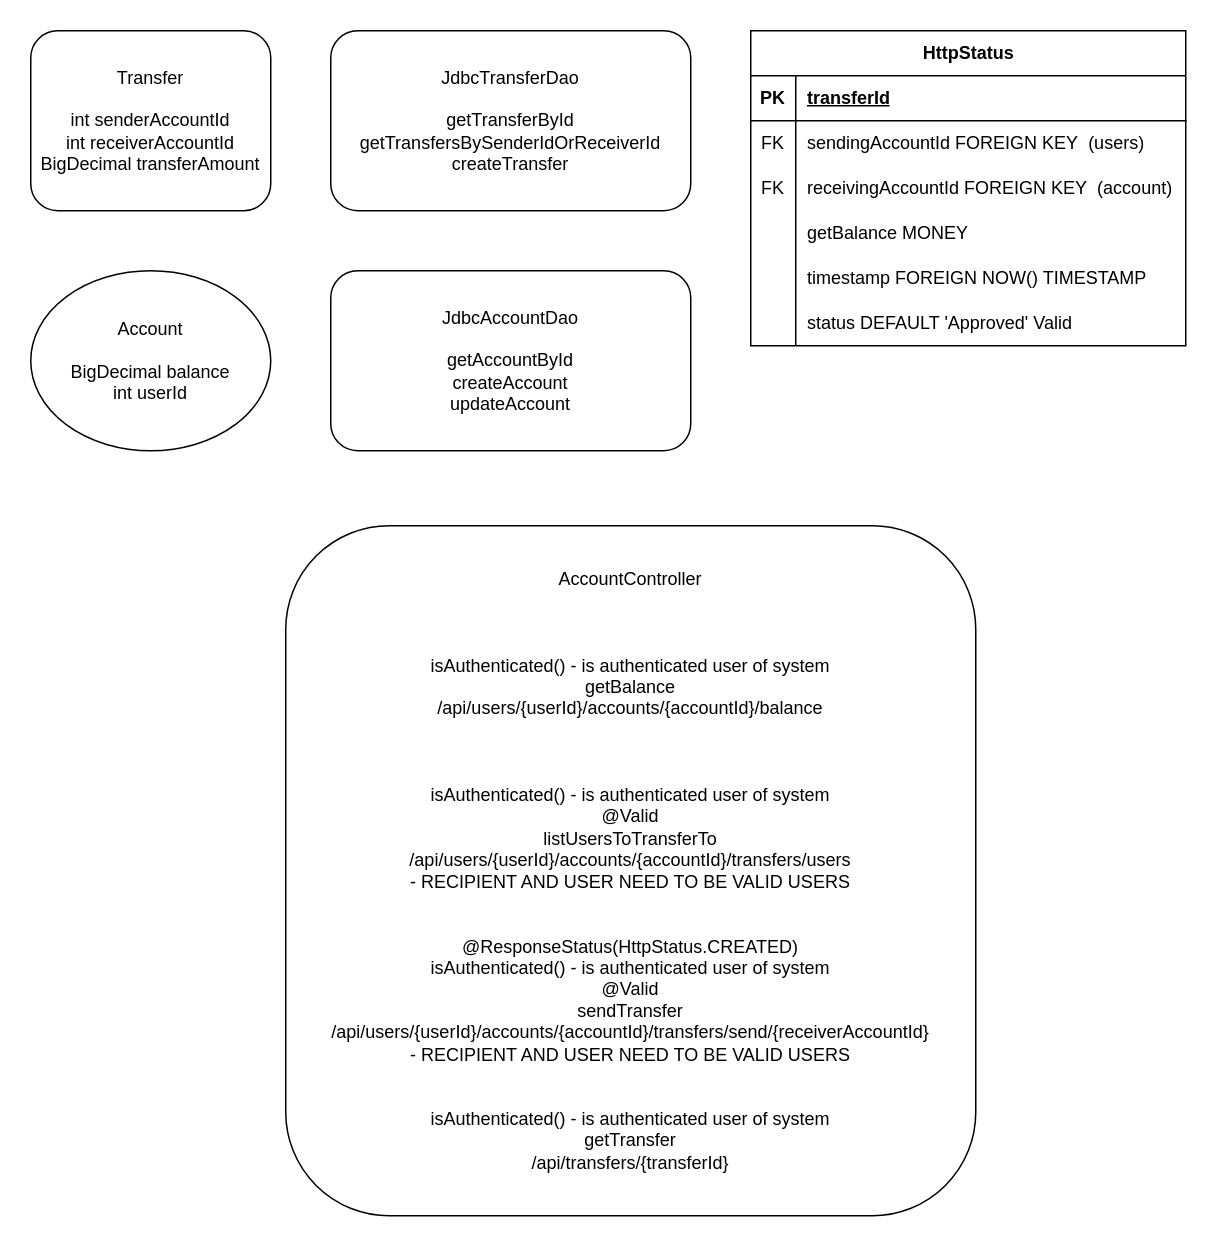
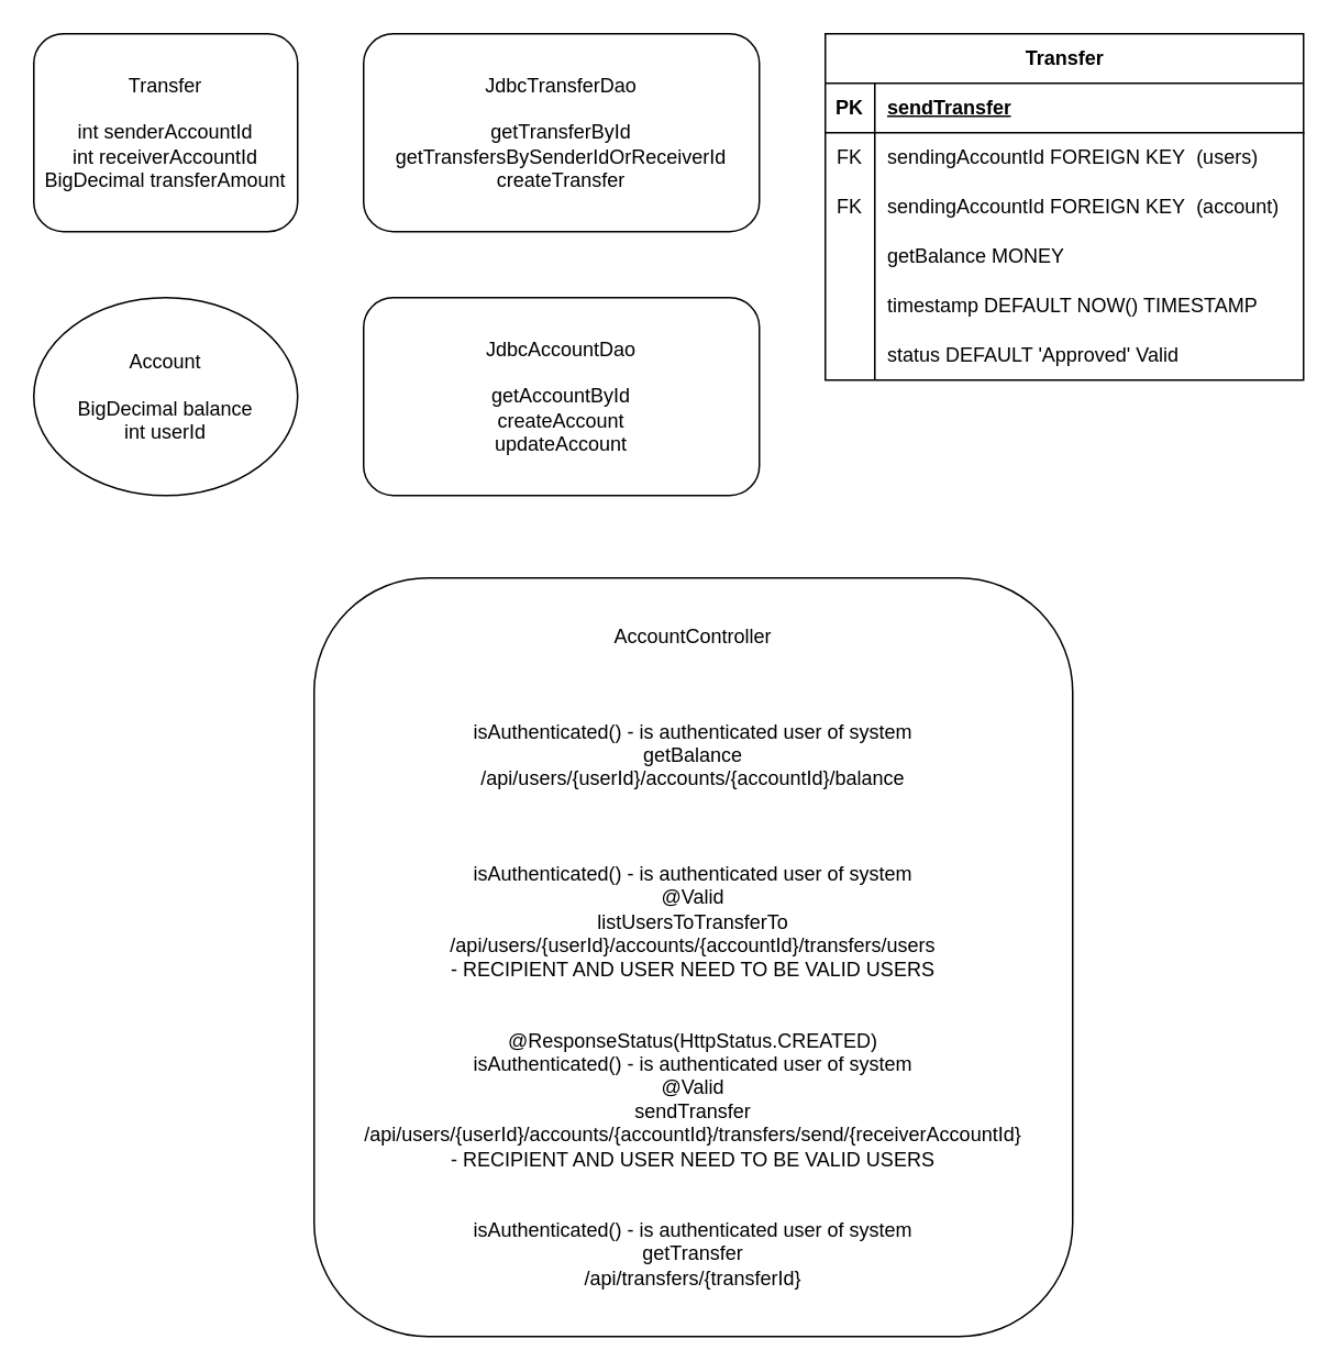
  <mxCell id="0" />
  <mxCell id="1" parent="0" />
  <mxCell id="2" value="Account&lt;br&gt;&lt;br&gt;BigDecimal balance&lt;br&gt;int userId" style="ellipse;whiteSpace=wrap;html=1;" vertex="1" parent="1"><mxGeometry y="180" width="160" height="120" as="geometry" x="20" /></mxCell>
  <mxCell id="3" value="Transfer&lt;br&gt;&lt;br&gt;int senderAccountId&lt;br&gt;int receiverAccountId&lt;br&gt;BigDecimal transferAmount" style="rounded=1;whiteSpace=wrap;html=1;" vertex="1" parent="1"><mxGeometry width="160" height="120" as="geometry" x="20" y="20" /></mxCell>
  <mxCell id="4" value="AccountController&lt;br&gt;&lt;br&gt;&lt;br&gt;&lt;br&gt;isAuthenticated() - is authenticated user of system&lt;br&gt;getBalance&lt;br&gt;/api/users/{userId}/accounts/{accountId}/balance&lt;br&gt;&lt;br&gt;&lt;br&gt;&lt;br style=&quot;border-color: var(--border-color);&quot;&gt;isAuthenticated() - is authenticated user of system&lt;br style=&quot;border-color: var(--border-color);&quot;&gt;@Valid&lt;br style=&quot;border-color: var(--border-color);&quot;&gt;listUsersToTransferTo&lt;br style=&quot;border-color: var(--border-color);&quot;&gt;/api/users/{userId}/accounts/{accountId}/transfers/users&lt;br style=&quot;border-color: var(--border-color);&quot;&gt;- RECIPIENT AND USER NEED TO BE VALID USERS&lt;br&gt;&lt;br&gt;&lt;br&gt;@ResponseStatus(HttpStatus.CREATED)&lt;br&gt;isAuthenticated() - is authenticated user of system&lt;br&gt;@Valid&lt;br&gt;sendTransfer&lt;br&gt;/api/users/{userId}/accounts/{accountId}/transfers/send/{receiverAccountId}&lt;br&gt;- RECIPIENT AND USER NEED TO BE VALID USERS&lt;br&gt;&lt;br&gt;&lt;br&gt;isAuthenticated() - is authenticated user of system&lt;br&gt;getTransfer&lt;br&gt;/api/transfers/{transferId}" style="rounded=1;whiteSpace=wrap;html=1;" vertex="1" parent="1"><mxGeometry x="190" y="350" width="460" height="460" as="geometry" /></mxCell>
  <mxCell id="5" value="JdbcAccountDao&lt;br&gt;&lt;br&gt;getAccountById&lt;br&gt;createAccount&lt;br&gt;updateAccount" style="rounded=1;whiteSpace=wrap;html=1;" vertex="1" parent="1"><mxGeometry x="220" y="180" width="240" height="120" as="geometry" /></mxCell>
- <mxCell id="6" value="HttpStatus" style="shape=table;startSize=30;container=1;collapsible=1;childLayout=tableLayout;fixedRows=1;rowLines=0;fontStyle=1;align=center;resizeLast=1;html=1;" vertex="1" parent="1"><mxGeometry x="500" width="290" height="210" as="geometry" y="20" /></mxCell>
+ <mxCell id="6" value="Transfer" style="shape=table;startSize=30;container=1;collapsible=1;childLayout=tableLayout;fixedRows=1;rowLines=0;fontStyle=1;align=center;resizeLast=1;html=1;" vertex="1" parent="1"><mxGeometry x="500" width="290" height="210" as="geometry" y="20" /></mxCell>
  <mxCell id="7" value="" style="shape=tableRow;horizontal=0;startSize=0;swimlaneHead=0;swimlaneBody=0;fillColor=none;collapsible=0;dropTarget=0;points=[[0,0.5],[1,0.5]];portConstraint=eastwest;top=0;left=0;right=0;bottom=1;" vertex="1" parent="6"><mxGeometry y="30" width="290" height="30" as="geometry" /></mxCell>
  <mxCell id="8" value="PK" style="shape=partialRectangle;connectable=0;fillColor=none;top=0;left=0;bottom=0;right=0;fontStyle=1;overflow=hidden;whiteSpace=wrap;html=1;" vertex="1" parent="7"><mxGeometry width="30" height="30" as="geometry"><mxRectangle width="30" height="30" as="alternateBounds" /></mxGeometry></mxCell>
- <mxCell id="9" value="transferId" style="shape=partialRectangle;connectable=0;fillColor=none;top=0;left=0;bottom=0;right=0;align=left;spacingLeft=6;fontStyle=5;overflow=hidden;whiteSpace=wrap;html=1;" vertex="1" parent="7"><mxGeometry x="30" width="260" height="30" as="geometry"><mxRectangle width="260" height="30" as="alternateBounds" /></mxGeometry></mxCell>
+ <mxCell id="9" value="sendTransfer" style="shape=partialRectangle;connectable=0;fillColor=none;top=0;left=0;bottom=0;right=0;align=left;spacingLeft=6;fontStyle=5;overflow=hidden;whiteSpace=wrap;html=1;" vertex="1" parent="7"><mxGeometry x="30" width="260" height="30" as="geometry"><mxRectangle width="260" height="30" as="alternateBounds" /></mxGeometry></mxCell>
  <mxCell id="10" value="" style="shape=tableRow;horizontal=0;startSize=0;swimlaneHead=0;swimlaneBody=0;fillColor=none;collapsible=0;dropTarget=0;points=[[0,0.5],[1,0.5]];portConstraint=eastwest;top=0;left=0;right=0;bottom=0;" vertex="1" parent="6"><mxGeometry y="60" width="290" height="30" as="geometry" /></mxCell>
  <mxCell id="11" value="FK" style="shape=partialRectangle;connectable=0;fillColor=none;top=0;left=0;bottom=0;right=0;editable=1;overflow=hidden;whiteSpace=wrap;html=1;" vertex="1" parent="10"><mxGeometry width="30" height="30" as="geometry"><mxRectangle width="30" height="30" as="alternateBounds" /></mxGeometry></mxCell>
  <mxCell id="12" value="sendingAccountId FOREIGN KEY&amp;nbsp; (users)" style="shape=partialRectangle;connectable=0;fillColor=none;top=0;left=0;bottom=0;right=0;align=left;spacingLeft=6;overflow=hidden;whiteSpace=wrap;html=1;" vertex="1" parent="10"><mxGeometry x="30" width="260" height="30" as="geometry"><mxRectangle width="260" height="30" as="alternateBounds" /></mxGeometry></mxCell>
  <mxCell id="13" value="" style="shape=tableRow;horizontal=0;startSize=0;swimlaneHead=0;swimlaneBody=0;fillColor=none;collapsible=0;dropTarget=0;points=[[0,0.5],[1,0.5]];portConstraint=eastwest;top=0;left=0;right=0;bottom=0;" vertex="1" parent="6"><mxGeometry y="90" width="290" height="30" as="geometry" /></mxCell>
  <mxCell id="14" value="FK" style="shape=partialRectangle;connectable=0;fillColor=none;top=0;left=0;bottom=0;right=0;editable=1;overflow=hidden;whiteSpace=wrap;html=1;" vertex="1" parent="13"><mxGeometry width="30" height="30" as="geometry"><mxRectangle width="30" height="30" as="alternateBounds" /></mxGeometry></mxCell>
- <mxCell id="15" value="receivingAccountId FOREIGN KEY&amp;nbsp; (account)" style="shape=partialRectangle;connectable=0;fillColor=none;top=0;left=0;bottom=0;right=0;align=left;spacingLeft=6;overflow=hidden;whiteSpace=wrap;html=1;" vertex="1" parent="13"><mxGeometry x="30" width="260" height="30" as="geometry"><mxRectangle width="260" height="30" as="alternateBounds" /></mxGeometry></mxCell>
+ <mxCell id="15" value="sendingAccountId FOREIGN KEY&amp;nbsp; (account)" style="shape=partialRectangle;connectable=0;fillColor=none;top=0;left=0;bottom=0;right=0;align=left;spacingLeft=6;overflow=hidden;whiteSpace=wrap;html=1;" vertex="1" parent="13"><mxGeometry x="30" width="260" height="30" as="geometry"><mxRectangle width="260" height="30" as="alternateBounds" /></mxGeometry></mxCell>
  <mxCell id="16" value="" style="shape=tableRow;horizontal=0;startSize=0;swimlaneHead=0;swimlaneBody=0;fillColor=none;collapsible=0;dropTarget=0;points=[[0,0.5],[1,0.5]];portConstraint=eastwest;top=0;left=0;right=0;bottom=0;" vertex="1" parent="6"><mxGeometry y="120" width="290" height="30" as="geometry" /></mxCell>
  <mxCell id="17" value="" style="shape=partialRectangle;connectable=0;fillColor=none;top=0;left=0;bottom=0;right=0;editable=1;overflow=hidden;whiteSpace=wrap;html=1;" vertex="1" parent="16"><mxGeometry width="30" height="30" as="geometry"><mxRectangle width="30" height="30" as="alternateBounds" /></mxGeometry></mxCell>
  <mxCell id="18" value="getBalance MONEY" style="shape=partialRectangle;connectable=0;fillColor=none;top=0;left=0;bottom=0;right=0;align=left;spacingLeft=6;overflow=hidden;whiteSpace=wrap;html=1;" vertex="1" parent="16"><mxGeometry x="30" width="260" height="30" as="geometry"><mxRectangle width="260" height="30" as="alternateBounds" /></mxGeometry></mxCell>
  <mxCell id="19" value="" style="shape=tableRow;horizontal=0;startSize=0;swimlaneHead=0;swimlaneBody=0;fillColor=none;collapsible=0;dropTarget=0;points=[[0,0.5],[1,0.5]];portConstraint=eastwest;top=0;left=0;right=0;bottom=0;" vertex="1" parent="6"><mxGeometry y="150" width="290" height="30" as="geometry" /></mxCell>
  <mxCell id="20" value="" style="shape=partialRectangle;connectable=0;fillColor=none;top=0;left=0;bottom=0;right=0;fontStyle=0;overflow=hidden;whiteSpace=wrap;html=1;" vertex="1" parent="19"><mxGeometry width="30" height="30" as="geometry"><mxRectangle width="30" height="30" as="alternateBounds" /></mxGeometry></mxCell>
- <mxCell id="21" value="timestamp FOREIGN NOW() TIMESTAMP&amp;nbsp;" style="shape=partialRectangle;connectable=0;fillColor=none;top=0;left=0;bottom=0;right=0;align=left;spacingLeft=6;fontStyle=0;overflow=hidden;whiteSpace=wrap;html=1;" vertex="1" parent="19"><mxGeometry x="30" width="260" height="30" as="geometry"><mxRectangle width="260" height="30" as="alternateBounds" /></mxGeometry></mxCell>
+ <mxCell id="21" value="timestamp DEFAULT NOW() TIMESTAMP&amp;nbsp;" style="shape=partialRectangle;connectable=0;fillColor=none;top=0;left=0;bottom=0;right=0;align=left;spacingLeft=6;fontStyle=0;overflow=hidden;whiteSpace=wrap;html=1;" vertex="1" parent="19"><mxGeometry x="30" width="260" height="30" as="geometry"><mxRectangle width="260" height="30" as="alternateBounds" /></mxGeometry></mxCell>
  <mxCell id="22" value="" style="shape=tableRow;horizontal=0;startSize=0;swimlaneHead=0;swimlaneBody=0;fillColor=none;collapsible=0;dropTarget=0;points=[[0,0.5],[1,0.5]];portConstraint=eastwest;top=0;left=0;right=0;bottom=0;" vertex="1" parent="6"><mxGeometry y="180" width="290" height="30" as="geometry" /></mxCell>
  <mxCell id="23" value="" style="shape=partialRectangle;connectable=0;fillColor=none;top=0;left=0;bottom=0;right=0;fontStyle=0;overflow=hidden;whiteSpace=wrap;html=1;" vertex="1" parent="22"><mxGeometry width="30" height="30" as="geometry"><mxRectangle width="30" height="30" as="alternateBounds" /></mxGeometry></mxCell>
  <mxCell id="24" value="status DEFAULT 'Approved' Valid" style="shape=partialRectangle;connectable=0;fillColor=none;top=0;left=0;bottom=0;right=0;align=left;spacingLeft=6;fontStyle=0;overflow=hidden;whiteSpace=wrap;html=1;" vertex="1" parent="22"><mxGeometry x="30" width="260" height="30" as="geometry"><mxRectangle width="260" height="30" as="alternateBounds" /></mxGeometry></mxCell>
  <mxCell id="25" value="JdbcTransferDao&lt;br&gt;&lt;br&gt;getTransferById&lt;br&gt;getTransfersBySenderIdOrReceiverId&lt;br&gt;createTransfer" style="rounded=1;whiteSpace=wrap;html=1;" vertex="1" parent="1"><mxGeometry x="220" width="240" height="120" as="geometry" y="20" /></mxCell>
